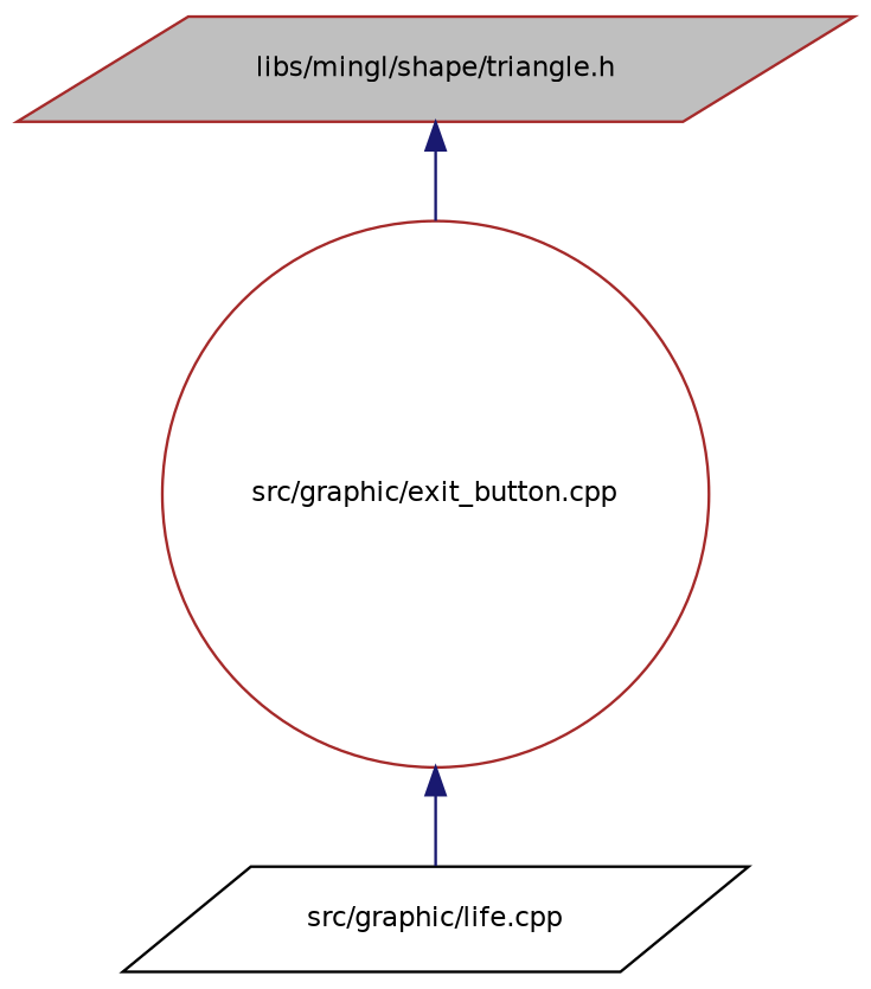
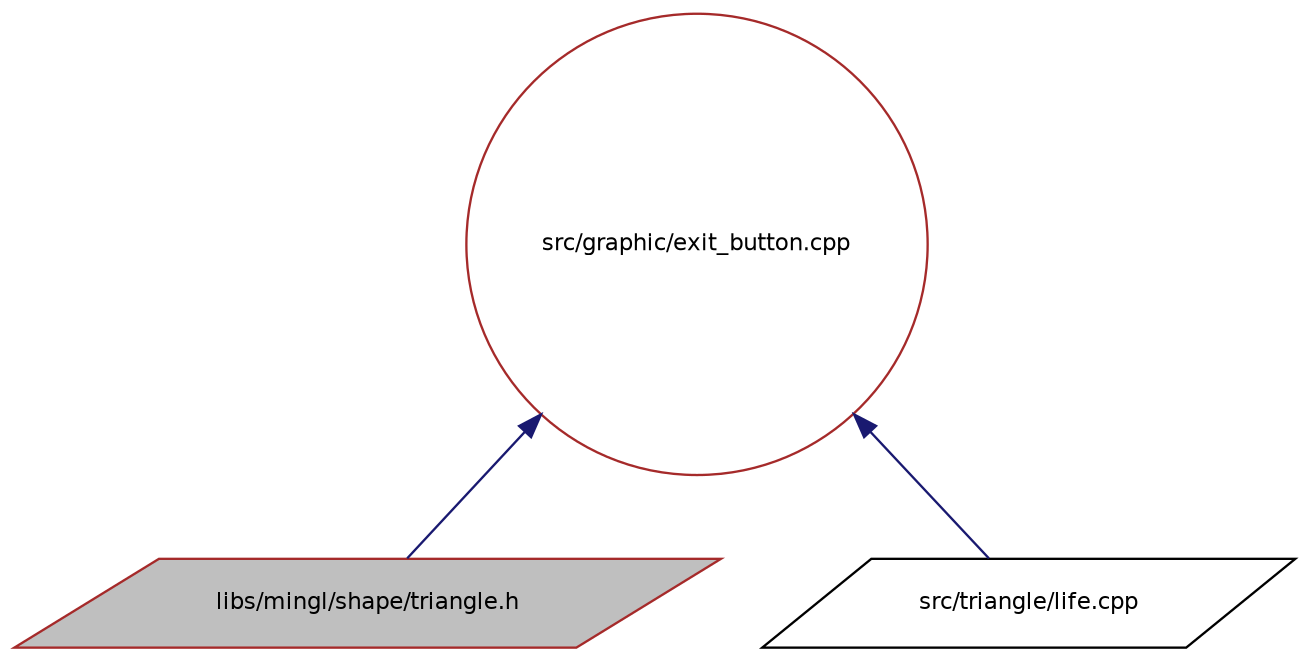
  digraph {
    node [color=brown fillcolor=white fontname=Helvetica fontsize=10 shape=parallelogram style=filled]
    edge [color=midnightblue dir=back fontname=Helvetica fontsize=10 labelfontname=Helvetica labelfontsize=10 style=solid]
    n1 [fillcolor=grey75 fontcolor=black height=0.2 label="libs/mingl/shape/triangle.h" width=0.4]
    n2 [height=0.2 label="src/graphic/exit_button.cpp" shape=circle width=0.4]
-   n3 [color=black height=0.2 label="src/graphic/life.cpp" width=0.4]
-   n1 -> n2
+   n3 [color=black height=0.2 label="src/triangle/life.cpp" width=0.4]
+   n2 -> n1
    n2 -> n3
  }
